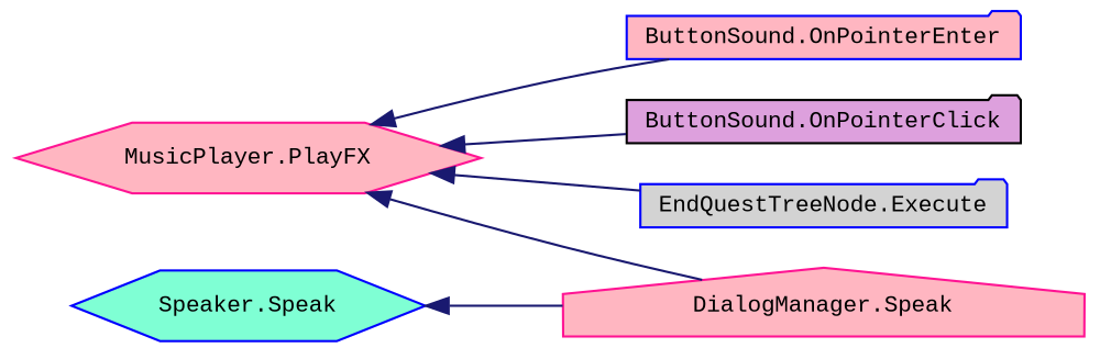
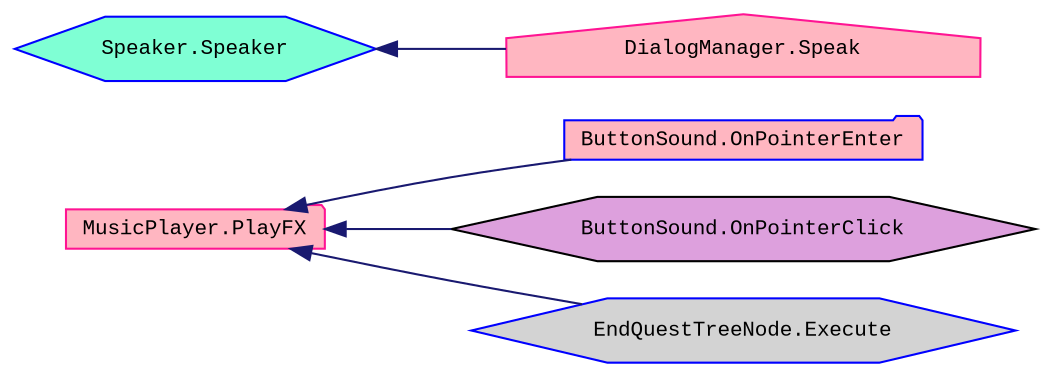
  digraph {
    fontname="Liberation Mono"
    rankdir=LR
    node [color=blue fillcolor=lightpink fontname="Liberation Mono" fontsize=10 shape=folder style=filled]
    edge [color=midnightblue dir=back fontname="Liberation Mono" fontsize=10 labelfontname=Helvetica labelfontsize=10 style=solid]
-   n1 [color=deeppink fontcolor=black height=0.2 label="MusicPlayer.PlayFX" shape=hexagon width=0.4]
+   n1 [color=deeppink fontcolor=black height=0.2 label="MusicPlayer.PlayFX" width=0.4]
    n2 [height=0.2 label="ButtonSound.OnPointerEnter" width=0.4]
-   n3 [color=black fillcolor=plum height=0.2 label="ButtonSound.OnPointerClick" width=0.4]
+   n3 [color=black fillcolor=plum height=0.2 label="ButtonSound.OnPointerClick" shape=hexagon width=0.4]
    n4 [color=deeppink height=0.2 label="DialogManager.Speak" shape=house width=0.4]
-   n5 [fillcolor=lightgrey height=0.2 label="EndQuestTreeNode.Execute" width=0.4]
-   n6 [fillcolor=aquamarine height=0.2 label="Speaker.Speak" shape=hexagon width=0.4]
+   n5 [fillcolor=lightgrey height=0.2 label="EndQuestTreeNode.Execute" shape=hexagon width=0.4]
+   n6 [fillcolor=aquamarine height=0.2 label="Speaker.Speaker" shape=hexagon width=0.4]
    n1 -> n2
    n1 -> n3
-   n1 -> n4
    n1 -> n5
    n6 -> n4
  }
